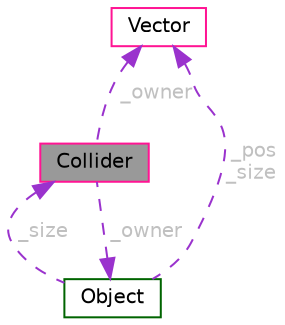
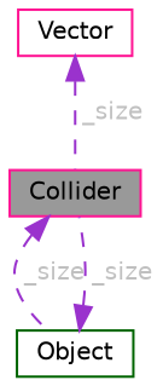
  digraph {
    node [color=deeppink fillcolor=white fontname=Helvetica fontsize=10 shape=box style=filled]
    edge [color=darkorchid3 dir=back fontcolor=grey fontname=Helvetica fontsize=10 labelfontname=Helvetica labelfontsize=10 style=dashed]
    n1 [fillcolor=grey60 fontcolor=black height=0.2 label=Collider width=0.4]
    n2 [color=darkgreen height=0.2 label=Object width=0.4]
    n3 [height=0.2 label=Vector width=0.4]
    n1 -> n2 [label=" _size"]
-   n2 -> n1 [label=" _owner"]
-   n3 -> n1 [label=" _owner"]
-   n3 -> n2 [label=" _pos\n_size"]
+   n2 -> n1 [label=" _size"]
+   n3 -> n1 [label=" _size"]
  }
